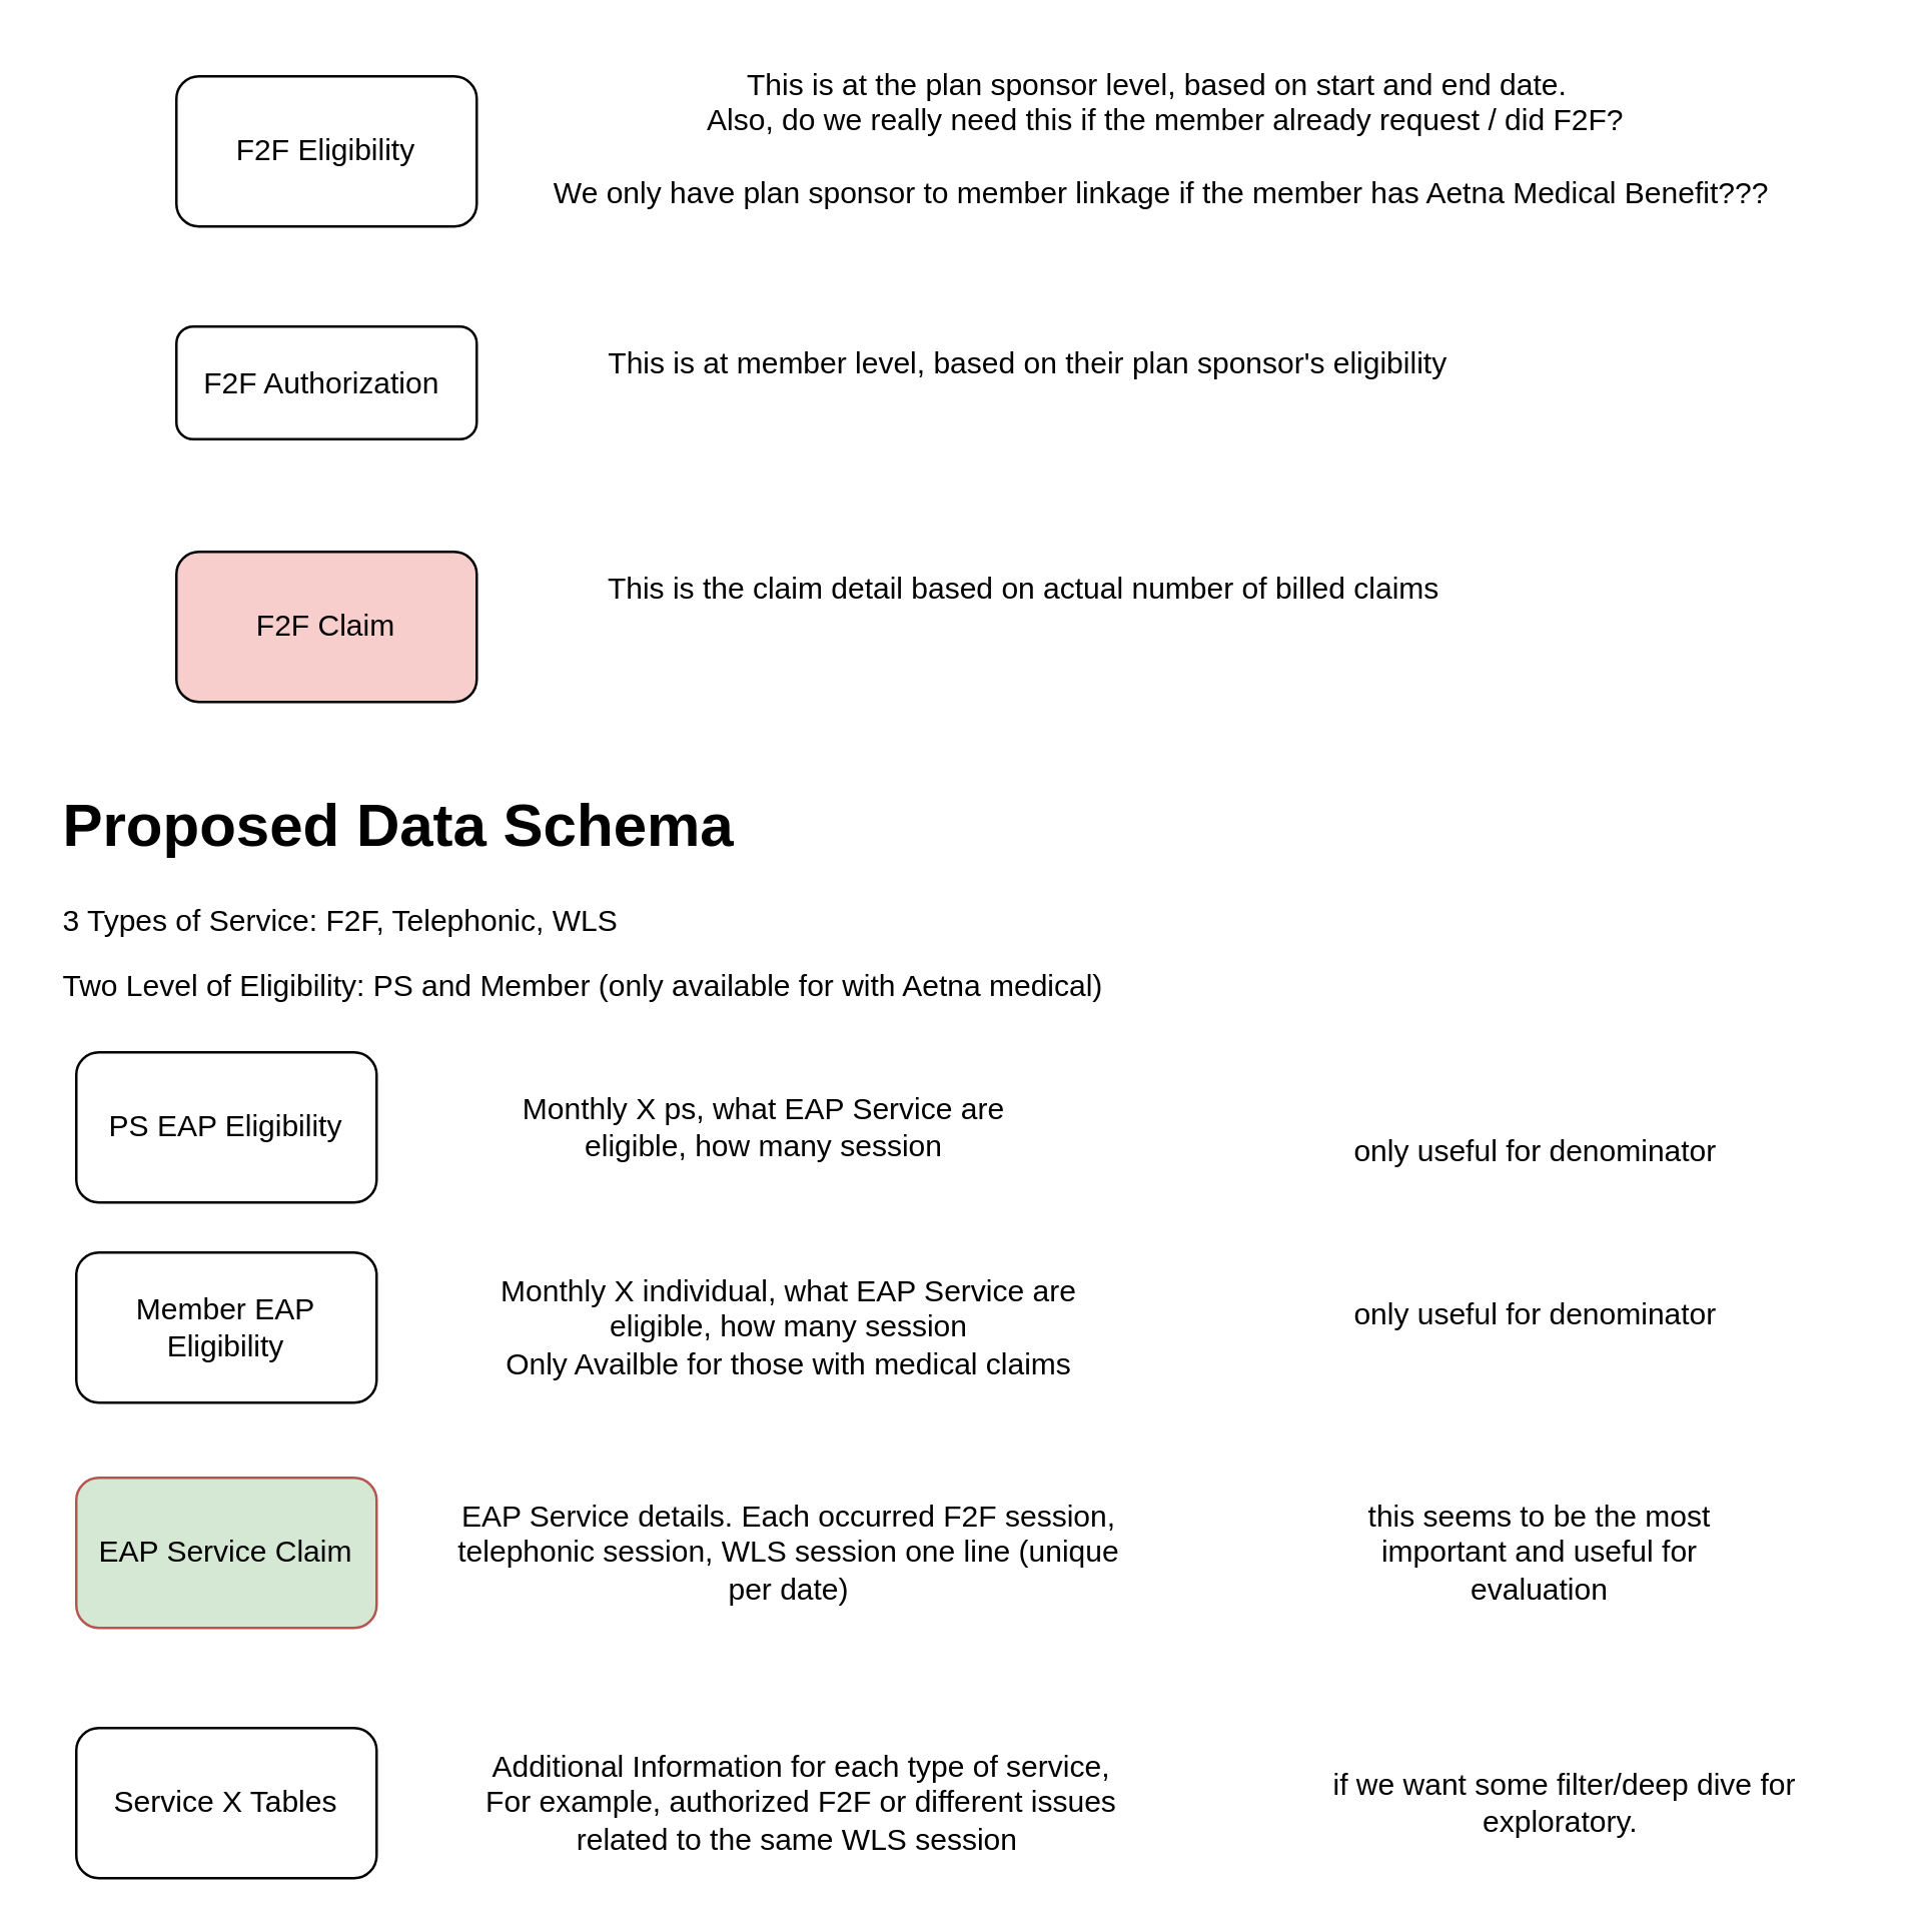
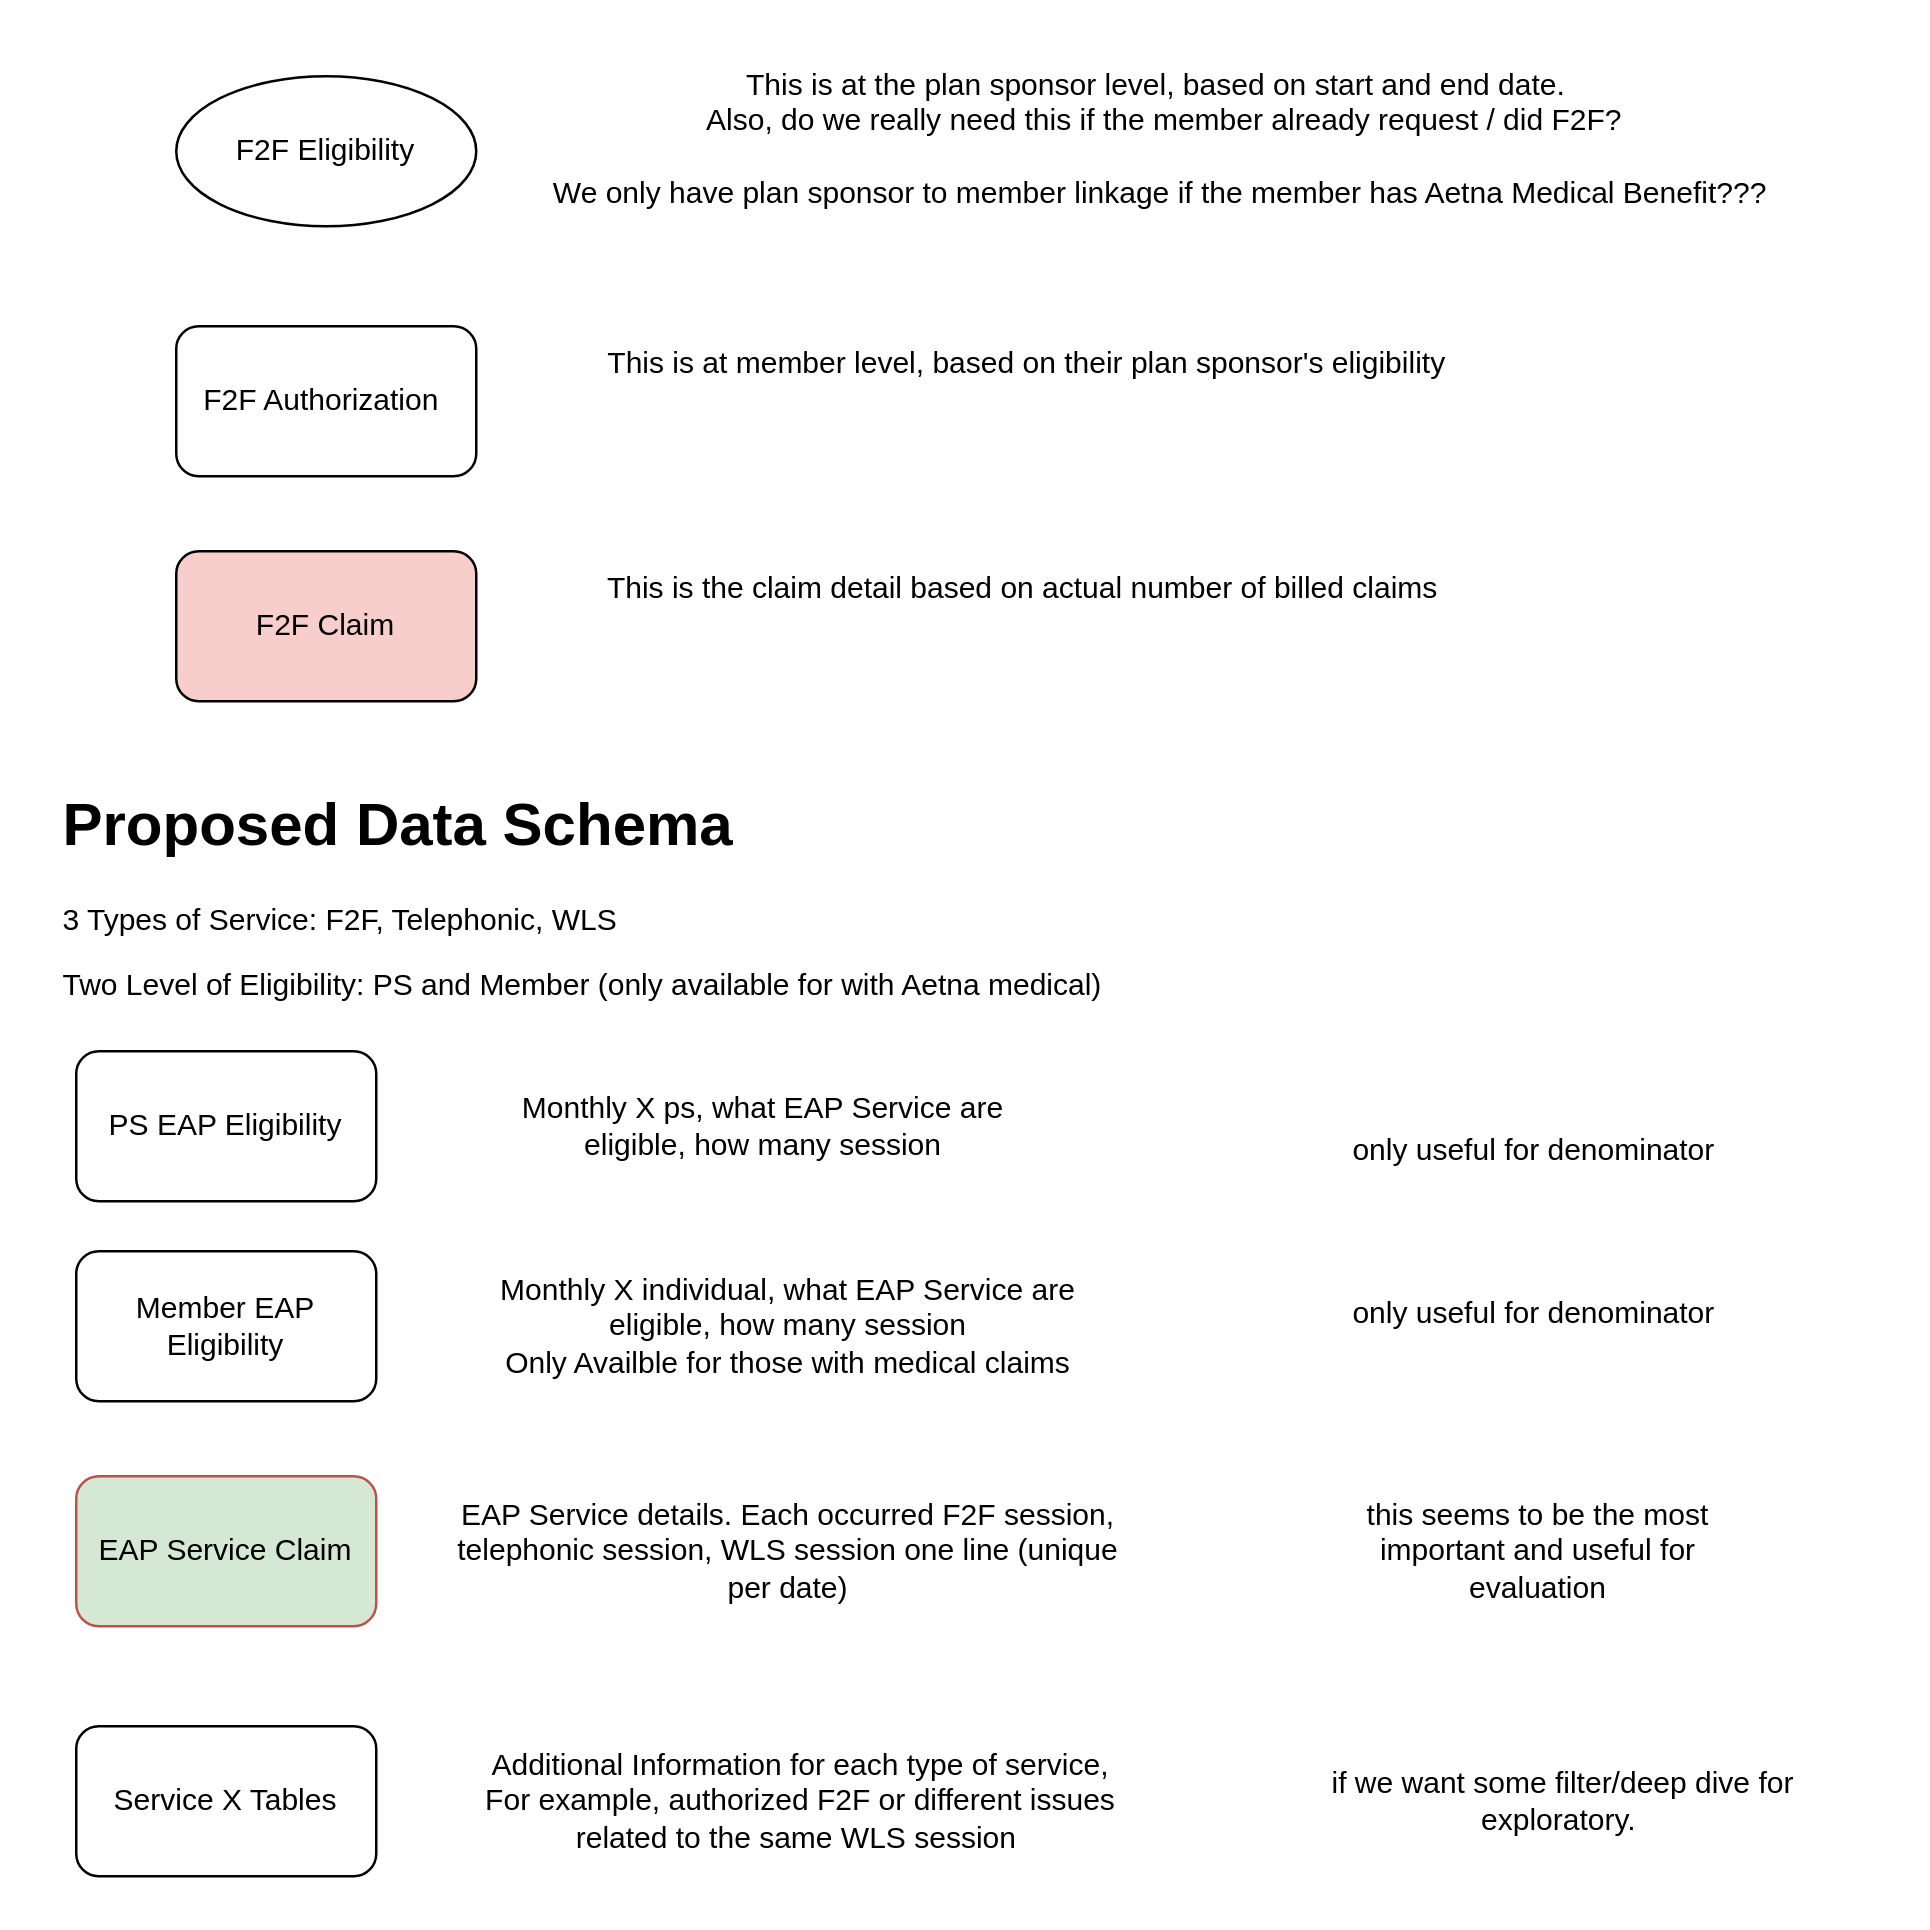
  <mxCell id="0" />
  <mxCell id="1" parent="0" />
  <mxCell id="2" value="F2F Claim" style="rounded=1;whiteSpace=wrap;html=1;fillColor=#f8cecc;" vertex="1" parent="1"><mxGeometry x="70" y="220" width="120" height="60" as="geometry" /></mxCell>
- <mxCell id="3" value="F2F Authorization&amp;nbsp;" style="rounded=1;whiteSpace=wrap;html=1;" vertex="1" parent="1"><mxGeometry x="70" y="130" width="120" height="45" as="geometry" /></mxCell>
- <mxCell id="4" value="F2F Eligibility" style="rounded=1;whiteSpace=wrap;html=1;" vertex="1" parent="1"><mxGeometry x="70" y="30" width="120" height="60" as="geometry" /></mxCell>
+ <mxCell id="3" value="F2F Authorization&amp;nbsp;" style="rounded=1;whiteSpace=wrap;html=1;" vertex="1" parent="1"><mxGeometry x="70" y="130" width="120" height="60" as="geometry" /></mxCell>
+ <mxCell id="4" value="F2F Eligibility" style="ellipse;whiteSpace=wrap;html=1;" vertex="1" parent="1"><mxGeometry x="70" y="30" width="120" height="60" as="geometry" /></mxCell>
  <mxCell id="5" value="This is at the plan sponsor level, based on start and end date.&amp;nbsp;&amp;nbsp;&lt;br&gt;Also, do we really need this if the member already request / did F2F?&lt;br&gt;&lt;br&gt;We only have plan sponsor to member linkage if the member has Aetna Medical Benefit???&amp;nbsp;" style="text;html=1;align=center;verticalAlign=middle;resizable=0;points=[];autosize=1;strokeColor=none;fillColor=none;" vertex="1" parent="1"><mxGeometry x="210" y="20" width="510" height="70" as="geometry" /></mxCell>
  <mxCell id="6" value="This is at member level, based on their plan sponsor's eligibility" style="text;html=1;align=center;verticalAlign=middle;resizable=0;points=[];autosize=1;strokeColor=none;fillColor=none;" vertex="1" parent="1"><mxGeometry x="230" y="130" width="360" height="30" as="geometry" /></mxCell>
  <mxCell id="7" value="This is the claim detail based on actual number of billed claims&amp;nbsp;" style="text;html=1;align=center;verticalAlign=middle;resizable=0;points=[];autosize=1;strokeColor=none;fillColor=none;" vertex="1" parent="1"><mxGeometry x="230" y="220" width="360" height="30" as="geometry" /></mxCell>
  <mxCell id="8" value="&lt;h1&gt;Proposed Data Schema&amp;nbsp;&lt;/h1&gt;&lt;p&gt;3 Types of Service: F2F, Telephonic, WLS&amp;nbsp;&lt;/p&gt;&lt;p&gt;Two Level of Eligibility: PS and Member (only available for with Aetna medical)&lt;/p&gt;&lt;p&gt;&lt;br&gt;&lt;/p&gt;" style="text;html=1;strokeColor=none;fillColor=none;spacing=5;spacingTop=-20;whiteSpace=wrap;overflow=hidden;rounded=0;" vertex="1" parent="1"><mxGeometry x="20" y="310" width="440" height="120" as="geometry" /></mxCell>
  <mxCell id="9" value="Service X Tables" style="rounded=1;whiteSpace=wrap;html=1;" vertex="1" parent="1"><mxGeometry x="30" y="690" width="120" height="60" as="geometry" /></mxCell>
  <mxCell id="10" value="EAP Service Claim" style="rounded=1;whiteSpace=wrap;html=1;fillColor=#d5e8d4;strokeColor=#b85450;" vertex="1" parent="1"><mxGeometry x="30" y="590" width="120" height="60" as="geometry" /></mxCell>
  <mxCell id="11" value="PS EAP Eligibility" style="rounded=1;whiteSpace=wrap;html=1;" vertex="1" parent="1"><mxGeometry x="30" y="420" width="120" height="60" as="geometry" /></mxCell>
  <mxCell id="12" value="Member EAP Eligibility" style="rounded=1;whiteSpace=wrap;html=1;" vertex="1" parent="1"><mxGeometry x="30" y="500" width="120" height="60" as="geometry" /></mxCell>
  <mxCell id="13" value="Monthly X ps, what EAP Service are eligible, how many session" style="text;html=1;strokeColor=none;fillColor=none;align=center;verticalAlign=middle;whiteSpace=wrap;rounded=0;" vertex="1" parent="1"><mxGeometry x="200" y="435" width="210" height="30" as="geometry" /></mxCell>
  <mxCell id="14" value="Monthly X individual, what EAP Service are eligible, how many session&lt;br&gt;Only Availble for those with medical claims" style="text;html=1;strokeColor=none;fillColor=none;align=center;verticalAlign=middle;whiteSpace=wrap;rounded=0;" vertex="1" parent="1"><mxGeometry x="180" y="515" width="270" height="30" as="geometry" /></mxCell>
  <mxCell id="15" value="EAP Service details. Each occurred F2F session, telephonic session, WLS session one line (unique per date)" style="text;html=1;strokeColor=none;fillColor=none;align=center;verticalAlign=middle;whiteSpace=wrap;rounded=0;" vertex="1" parent="1"><mxGeometry x="180" y="605" width="270" height="30" as="geometry" /></mxCell>
  <mxCell id="16" value="Additional Information for each type of service,&lt;br&gt;For example, authorized F2F or different issues related to the same WLS session&amp;nbsp;" style="text;html=1;strokeColor=none;fillColor=none;align=center;verticalAlign=middle;whiteSpace=wrap;rounded=0;" vertex="1" parent="1"><mxGeometry x="190" y="705" width="260" height="30" as="geometry" /></mxCell>
  <mxCell id="17" value="only useful for denominator&amp;nbsp;" style="text;html=1;strokeColor=none;fillColor=none;align=center;verticalAlign=middle;whiteSpace=wrap;rounded=0;" vertex="1" parent="1"><mxGeometry x="490" y="510" width="250" height="30" as="geometry" /></mxCell>
  <mxCell id="18" value="only useful for denominator&amp;nbsp;" style="text;html=1;strokeColor=none;fillColor=none;align=center;verticalAlign=middle;whiteSpace=wrap;rounded=0;" vertex="1" parent="1"><mxGeometry x="490" y="445" width="250" height="30" as="geometry" /></mxCell>
  <mxCell id="19" value="this seems to be the most important and useful for evaluation" style="text;html=1;strokeColor=none;fillColor=none;align=center;verticalAlign=middle;whiteSpace=wrap;rounded=0;" vertex="1" parent="1"><mxGeometry x="525" y="597.5" width="180" height="45" as="geometry" /></mxCell>
  <mxCell id="20" value="if we want some filter/deep dive for exploratory.&amp;nbsp;&lt;br&gt;" style="text;html=1;strokeColor=none;fillColor=none;align=center;verticalAlign=middle;whiteSpace=wrap;rounded=0;" vertex="1" parent="1"><mxGeometry x="500" y="705" width="250" height="30" as="geometry" /></mxCell>
